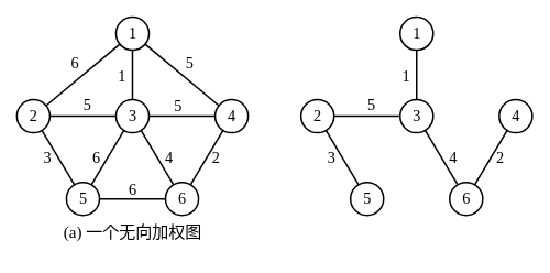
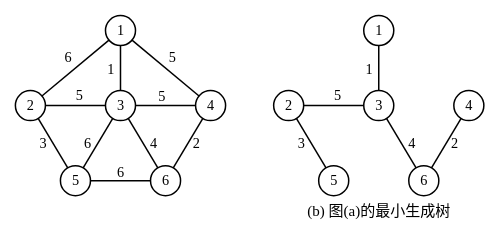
  <mxCell id="0" />
  <mxCell id="1" parent="0" />
  <mxCell id="2" value="" style="group" parent="1" vertex="1" connectable="0"><mxGeometry x="20" y="20" width="624" height="288" as="geometry" /></mxCell>
  <mxCell id="3" value="" style="group" parent="2" vertex="1" connectable="0"><mxGeometry width="280" height="288" as="geometry" /></mxCell>
  <mxCell id="4" value="" style="group;fontFamily=Times New Roman;" parent="3" vertex="1" connectable="0"><mxGeometry width="280" height="240" as="geometry" /></mxCell>
  <mxCell id="5" value="" style="ellipse;whiteSpace=wrap;html=1;aspect=fixed;strokeWidth=2;" parent="4" vertex="1"><mxGeometry x="120" y="100" width="40" height="40" as="geometry" /></mxCell>
  <mxCell id="6" value="" style="ellipse;whiteSpace=wrap;html=1;aspect=fixed;strokeWidth=2;" parent="4" vertex="1"><mxGeometry x="240" y="100" width="40" height="40" as="geometry" /></mxCell>
  <mxCell id="7" value="" style="ellipse;whiteSpace=wrap;html=1;aspect=fixed;strokeWidth=2;" parent="4" vertex="1"><mxGeometry x="120" width="40" height="40" as="geometry" /></mxCell>
  <mxCell id="8" value="" style="ellipse;whiteSpace=wrap;html=1;aspect=fixed;strokeWidth=2;" parent="4" vertex="1"><mxGeometry y="100" width="40" height="40" as="geometry" /></mxCell>
  <mxCell id="9" value="" style="ellipse;whiteSpace=wrap;html=1;aspect=fixed;strokeWidth=2;" parent="4" vertex="1"><mxGeometry x="60" y="200" width="40" height="40" as="geometry" /></mxCell>
  <mxCell id="10" value="" style="ellipse;whiteSpace=wrap;html=1;aspect=fixed;strokeWidth=2;" parent="4" vertex="1"><mxGeometry x="180" y="200" width="40" height="40" as="geometry" /></mxCell>
  <mxCell id="11" value="" style="endArrow=none;html=1;rounded=0;strokeWidth=2;" parent="4" source="8" target="5" edge="1"><mxGeometry width="50" height="50" relative="1" as="geometry"><mxPoint x="290" y="230" as="sourcePoint" /><mxPoint x="340" y="180" as="targetPoint" /></mxGeometry></mxCell>
  <mxCell id="12" value="" style="endArrow=none;html=1;rounded=0;strokeWidth=2;" parent="4" source="10" target="5" edge="1"><mxGeometry width="50" height="50" relative="1" as="geometry"><mxPoint x="290" y="230" as="sourcePoint" /><mxPoint x="340" y="180" as="targetPoint" /></mxGeometry></mxCell>
  <mxCell id="13" value="" style="endArrow=none;html=1;rounded=0;strokeWidth=2;" parent="4" source="5" target="6" edge="1"><mxGeometry width="50" height="50" relative="1" as="geometry"><mxPoint x="290" y="230" as="sourcePoint" /><mxPoint x="340" y="180" as="targetPoint" /></mxGeometry></mxCell>
  <mxCell id="14" value="" style="endArrow=none;html=1;rounded=0;strokeWidth=2;" parent="4" source="10" target="6" edge="1"><mxGeometry width="50" height="50" relative="1" as="geometry"><mxPoint x="290" y="230" as="sourcePoint" /><mxPoint x="340" y="180" as="targetPoint" /></mxGeometry></mxCell>
  <mxCell id="15" value="" style="endArrow=none;html=1;rounded=0;strokeWidth=2;" parent="4" source="9" target="10" edge="1"><mxGeometry width="50" height="50" relative="1" as="geometry"><mxPoint x="290" y="230" as="sourcePoint" /><mxPoint x="340" y="180" as="targetPoint" /></mxGeometry></mxCell>
  <mxCell id="16" value="" style="endArrow=none;html=1;rounded=0;strokeWidth=2;" parent="4" source="8" target="7" edge="1"><mxGeometry width="50" height="50" relative="1" as="geometry"><mxPoint x="290" y="230" as="sourcePoint" /><mxPoint x="340" y="180" as="targetPoint" /></mxGeometry></mxCell>
  <mxCell id="17" value="" style="endArrow=none;html=1;rounded=0;strokeWidth=2;" parent="4" source="9" target="8" edge="1"><mxGeometry width="50" height="50" relative="1" as="geometry"><mxPoint x="290" y="230" as="sourcePoint" /><mxPoint x="340" y="180" as="targetPoint" /></mxGeometry></mxCell>
  <mxCell id="18" value="" style="endArrow=none;html=1;rounded=0;strokeWidth=2;" parent="4" source="9" target="5" edge="1"><mxGeometry width="50" height="50" relative="1" as="geometry"><mxPoint x="290" y="230" as="sourcePoint" /><mxPoint x="340" y="180" as="targetPoint" /></mxGeometry></mxCell>
  <mxCell id="19" value="" style="endArrow=none;html=1;rounded=0;entryX=0.5;entryY=1;entryDx=0;entryDy=0;strokeWidth=2;" parent="4" source="5" target="7" edge="1"><mxGeometry width="50" height="50" relative="1" as="geometry"><mxPoint x="290" y="230" as="sourcePoint" /><mxPoint x="340" y="180" as="targetPoint" /></mxGeometry></mxCell>
  <mxCell id="20" value="" style="endArrow=none;html=1;rounded=0;strokeWidth=2;" parent="4" source="7" target="6" edge="1"><mxGeometry width="50" height="50" relative="1" as="geometry"><mxPoint x="290" y="230" as="sourcePoint" /><mxPoint x="340" y="180" as="targetPoint" /></mxGeometry></mxCell>
  <mxCell id="21" value="&lt;font style=&quot;font-size: 19px;&quot; face=&quot;Times New Roman&quot;&gt;2&lt;/font&gt;" style="text;html=1;align=center;verticalAlign=middle;resizable=0;points=[];autosize=1;strokeColor=none;fillColor=none;" parent="4" vertex="1"><mxGeometry x="5" y="100" width="30" height="40" as="geometry" /></mxCell>
  <mxCell id="22" value="&lt;font style=&quot;font-size: 19px;&quot; face=&quot;Times New Roman&quot;&gt;1&lt;/font&gt;" style="text;html=1;align=center;verticalAlign=middle;resizable=0;points=[];autosize=1;strokeColor=none;fillColor=none;" parent="4" vertex="1"><mxGeometry x="125" width="30" height="40" as="geometry" /></mxCell>
  <mxCell id="23" value="&lt;font style=&quot;font-size: 19px;&quot; face=&quot;Times New Roman&quot;&gt;3&lt;/font&gt;" style="text;html=1;align=center;verticalAlign=middle;resizable=0;points=[];autosize=1;strokeColor=none;fillColor=none;" parent="4" vertex="1"><mxGeometry x="125" y="100" width="30" height="40" as="geometry" /></mxCell>
  <mxCell id="24" value="&lt;font style=&quot;font-size: 19px;&quot; face=&quot;Times New Roman&quot;&gt;5&lt;/font&gt;" style="text;html=1;align=center;verticalAlign=middle;resizable=0;points=[];autosize=1;strokeColor=none;fillColor=none;" parent="4" vertex="1"><mxGeometry x="65" y="200" width="30" height="40" as="geometry" /></mxCell>
  <mxCell id="25" value="&lt;font style=&quot;font-size: 19px;&quot; face=&quot;Times New Roman&quot;&gt;4&lt;/font&gt;" style="text;html=1;align=center;verticalAlign=middle;resizable=0;points=[];autosize=1;strokeColor=none;fillColor=none;" parent="4" vertex="1"><mxGeometry x="245" y="100" width="30" height="40" as="geometry" /></mxCell>
  <mxCell id="26" value="&lt;font style=&quot;font-size: 19px;&quot; face=&quot;Times New Roman&quot;&gt;6&lt;/font&gt;" style="text;html=1;align=center;verticalAlign=middle;resizable=0;points=[];autosize=1;strokeColor=none;fillColor=none;" parent="4" vertex="1"><mxGeometry x="185" y="200" width="30" height="40" as="geometry" /></mxCell>
  <mxCell id="27" value="&lt;font style=&quot;font-size: 19px;&quot; face=&quot;Times New Roman&quot;&gt;6&lt;/font&gt;" style="text;html=1;align=center;verticalAlign=middle;resizable=0;points=[];autosize=1;strokeColor=none;fillColor=none;" parent="4" vertex="1"><mxGeometry x="55" y="36" width="30" height="40" as="geometry" /></mxCell>
  <mxCell id="28" value="&lt;font style=&quot;font-size: 19px;&quot; face=&quot;Times New Roman&quot;&gt;5&lt;/font&gt;" style="text;html=1;align=center;verticalAlign=middle;resizable=0;points=[];autosize=1;strokeColor=none;fillColor=none;" parent="4" vertex="1"><mxGeometry x="194" y="36" width="30" height="40" as="geometry" /></mxCell>
  <mxCell id="29" value="&lt;font style=&quot;font-size: 19px;&quot; face=&quot;Times New Roman&quot;&gt;1&lt;/font&gt;" style="text;html=1;align=center;verticalAlign=middle;resizable=0;points=[];autosize=1;strokeColor=none;fillColor=none;" parent="4" vertex="1"><mxGeometry x="112" y="52" width="30" height="40" as="geometry" /></mxCell>
  <mxCell id="30" value="&lt;font style=&quot;font-size: 19px;&quot; face=&quot;Times New Roman&quot;&gt;5&lt;/font&gt;" style="text;html=1;align=center;verticalAlign=middle;resizable=0;points=[];autosize=1;strokeColor=none;fillColor=none;" parent="4" vertex="1"><mxGeometry x="70" y="87" width="30" height="40" as="geometry" /></mxCell>
  <mxCell id="31" value="&lt;font style=&quot;font-size: 19px;&quot; face=&quot;Times New Roman&quot;&gt;5&lt;/font&gt;" style="text;html=1;align=center;verticalAlign=middle;resizable=0;points=[];autosize=1;strokeColor=none;fillColor=none;" parent="4" vertex="1"><mxGeometry x="180" y="88" width="30" height="40" as="geometry" /></mxCell>
  <mxCell id="32" value="&lt;font style=&quot;font-size: 19px;&quot; face=&quot;Times New Roman&quot;&gt;3&lt;/font&gt;" style="text;html=1;align=center;verticalAlign=middle;resizable=0;points=[];autosize=1;strokeColor=none;fillColor=none;" parent="4" vertex="1"><mxGeometry x="22" y="151" width="30" height="40" as="geometry" /></mxCell>
  <mxCell id="33" value="&lt;font style=&quot;font-size: 19px;&quot; face=&quot;Times New Roman&quot;&gt;6&lt;/font&gt;" style="text;html=1;align=center;verticalAlign=middle;resizable=0;points=[];autosize=1;strokeColor=none;fillColor=none;" parent="4" vertex="1"><mxGeometry x="81" y="151" width="30" height="40" as="geometry" /></mxCell>
  <mxCell id="34" value="&lt;font style=&quot;font-size: 19px;&quot; face=&quot;Times New Roman&quot;&gt;4&lt;/font&gt;" style="text;html=1;align=center;verticalAlign=middle;resizable=0;points=[];autosize=1;strokeColor=none;fillColor=none;" parent="4" vertex="1"><mxGeometry x="169" y="151" width="30" height="40" as="geometry" /></mxCell>
  <mxCell id="35" value="&lt;font style=&quot;font-size: 19px;&quot; face=&quot;Times New Roman&quot;&gt;2&lt;/font&gt;" style="text;html=1;align=center;verticalAlign=middle;resizable=0;points=[];autosize=1;strokeColor=none;fillColor=none;" parent="4" vertex="1"><mxGeometry x="226" y="151" width="30" height="40" as="geometry" /></mxCell>
  <mxCell id="36" value="&lt;font style=&quot;font-size: 19px;&quot; face=&quot;Times New Roman&quot;&gt;6&lt;/font&gt;" style="text;html=1;align=center;verticalAlign=middle;resizable=0;points=[];autosize=1;strokeColor=none;fillColor=none;" parent="4" vertex="1"><mxGeometry x="125" y="189" width="30" height="40" as="geometry" /></mxCell>
- <mxCell id="37" value="(a) &lt;font face=&quot;SimSun&quot;&gt;一个无向加权图&lt;/font&gt;" style="text;html=1;align=center;verticalAlign=middle;resizable=0;points=[];autosize=1;strokeColor=none;fillColor=none;labelPosition=center;verticalLabelPosition=middle;fontFamily=Times New Roman;fontSize=20;" parent="3" vertex="1"><mxGeometry x="45" y="240" width="190" height="40" as="geometry" /></mxCell>
  <mxCell id="38" value="" style="group" parent="2" vertex="1" connectable="0"><mxGeometry x="344" width="280" height="288" as="geometry" /></mxCell>
  <mxCell id="39" value="" style="group;fontFamily=Times New Roman;" parent="38" vertex="1" connectable="0"><mxGeometry width="280" height="240" as="geometry" /></mxCell>
  <mxCell id="40" value="" style="ellipse;whiteSpace=wrap;html=1;aspect=fixed;strokeWidth=2;" parent="39" vertex="1"><mxGeometry x="120" y="100" width="40" height="40" as="geometry" /></mxCell>
  <mxCell id="41" value="" style="ellipse;whiteSpace=wrap;html=1;aspect=fixed;strokeWidth=2;" parent="39" vertex="1"><mxGeometry x="240" y="100" width="40" height="40" as="geometry" /></mxCell>
  <mxCell id="42" value="" style="ellipse;whiteSpace=wrap;html=1;aspect=fixed;strokeWidth=2;" parent="39" vertex="1"><mxGeometry x="120" width="40" height="40" as="geometry" /></mxCell>
  <mxCell id="43" value="" style="ellipse;whiteSpace=wrap;html=1;aspect=fixed;strokeWidth=2;" parent="39" vertex="1"><mxGeometry y="100" width="40" height="40" as="geometry" /></mxCell>
  <mxCell id="44" value="" style="ellipse;whiteSpace=wrap;html=1;aspect=fixed;strokeWidth=2;" parent="39" vertex="1"><mxGeometry x="60" y="200" width="40" height="40" as="geometry" /></mxCell>
  <mxCell id="45" value="" style="ellipse;whiteSpace=wrap;html=1;aspect=fixed;strokeWidth=2;" parent="39" vertex="1"><mxGeometry x="180" y="200" width="40" height="40" as="geometry" /></mxCell>
  <mxCell id="46" value="" style="endArrow=none;html=1;rounded=0;strokeWidth=2;" parent="39" source="43" target="40" edge="1"><mxGeometry width="50" height="50" relative="1" as="geometry"><mxPoint x="290" y="230" as="sourcePoint" /><mxPoint x="340" y="180" as="targetPoint" /></mxGeometry></mxCell>
  <mxCell id="47" value="" style="endArrow=none;html=1;rounded=0;strokeWidth=2;" parent="39" source="45" target="40" edge="1"><mxGeometry width="50" height="50" relative="1" as="geometry"><mxPoint x="290" y="230" as="sourcePoint" /><mxPoint x="340" y="180" as="targetPoint" /></mxGeometry></mxCell>
  <mxCell id="48" value="" style="endArrow=none;html=1;rounded=0;strokeWidth=2;" parent="39" source="45" target="41" edge="1"><mxGeometry width="50" height="50" relative="1" as="geometry"><mxPoint x="290" y="230" as="sourcePoint" /><mxPoint x="340" y="180" as="targetPoint" /></mxGeometry></mxCell>
  <mxCell id="49" value="" style="endArrow=none;html=1;rounded=0;strokeWidth=2;" parent="39" source="44" target="43" edge="1"><mxGeometry width="50" height="50" relative="1" as="geometry"><mxPoint x="290" y="230" as="sourcePoint" /><mxPoint x="340" y="180" as="targetPoint" /></mxGeometry></mxCell>
  <mxCell id="50" value="" style="endArrow=none;html=1;rounded=0;entryX=0.5;entryY=1;entryDx=0;entryDy=0;strokeWidth=2;" parent="39" source="40" target="42" edge="1"><mxGeometry width="50" height="50" relative="1" as="geometry"><mxPoint x="290" y="230" as="sourcePoint" /><mxPoint x="340" y="180" as="targetPoint" /></mxGeometry></mxCell>
  <mxCell id="51" value="&lt;font style=&quot;font-size: 19px;&quot; face=&quot;Times New Roman&quot;&gt;2&lt;/font&gt;" style="text;html=1;align=center;verticalAlign=middle;resizable=0;points=[];autosize=1;strokeColor=none;fillColor=none;" parent="39" vertex="1"><mxGeometry x="5" y="100" width="30" height="40" as="geometry" /></mxCell>
  <mxCell id="52" value="&lt;font style=&quot;font-size: 19px;&quot; face=&quot;Times New Roman&quot;&gt;1&lt;/font&gt;" style="text;html=1;align=center;verticalAlign=middle;resizable=0;points=[];autosize=1;strokeColor=none;fillColor=none;" parent="39" vertex="1"><mxGeometry x="125" width="30" height="40" as="geometry" /></mxCell>
  <mxCell id="53" value="&lt;font style=&quot;font-size: 19px;&quot; face=&quot;Times New Roman&quot;&gt;3&lt;/font&gt;" style="text;html=1;align=center;verticalAlign=middle;resizable=0;points=[];autosize=1;strokeColor=none;fillColor=none;" parent="39" vertex="1"><mxGeometry x="125" y="100" width="30" height="40" as="geometry" /></mxCell>
  <mxCell id="54" value="&lt;font style=&quot;font-size: 19px;&quot; face=&quot;Times New Roman&quot;&gt;5&lt;/font&gt;" style="text;html=1;align=center;verticalAlign=middle;resizable=0;points=[];autosize=1;strokeColor=none;fillColor=none;" parent="39" vertex="1"><mxGeometry x="65" y="200" width="30" height="40" as="geometry" /></mxCell>
  <mxCell id="55" value="&lt;font style=&quot;font-size: 19px;&quot; face=&quot;Times New Roman&quot;&gt;4&lt;/font&gt;" style="text;html=1;align=center;verticalAlign=middle;resizable=0;points=[];autosize=1;strokeColor=none;fillColor=none;" parent="39" vertex="1"><mxGeometry x="245" y="100" width="30" height="40" as="geometry" /></mxCell>
  <mxCell id="56" value="&lt;font style=&quot;font-size: 19px;&quot; face=&quot;Times New Roman&quot;&gt;6&lt;/font&gt;" style="text;html=1;align=center;verticalAlign=middle;resizable=0;points=[];autosize=1;strokeColor=none;fillColor=none;" parent="39" vertex="1"><mxGeometry x="185" y="200" width="30" height="40" as="geometry" /></mxCell>
  <mxCell id="57" value="&lt;font style=&quot;font-size: 19px;&quot; face=&quot;Times New Roman&quot;&gt;1&lt;/font&gt;" style="text;html=1;align=center;verticalAlign=middle;resizable=0;points=[];autosize=1;strokeColor=none;fillColor=none;" parent="39" vertex="1"><mxGeometry x="112" y="52" width="30" height="40" as="geometry" /></mxCell>
  <mxCell id="58" value="&lt;font style=&quot;font-size: 19px;&quot; face=&quot;Times New Roman&quot;&gt;5&lt;/font&gt;" style="text;html=1;align=center;verticalAlign=middle;resizable=0;points=[];autosize=1;strokeColor=none;fillColor=none;" parent="39" vertex="1"><mxGeometry x="70" y="87" width="30" height="40" as="geometry" /></mxCell>
  <mxCell id="59" value="&lt;font style=&quot;font-size: 19px;&quot; face=&quot;Times New Roman&quot;&gt;3&lt;/font&gt;" style="text;html=1;align=center;verticalAlign=middle;resizable=0;points=[];autosize=1;strokeColor=none;fillColor=none;" parent="39" vertex="1"><mxGeometry x="22" y="151" width="30" height="40" as="geometry" /></mxCell>
  <mxCell id="60" value="&lt;font style=&quot;font-size: 19px;&quot; face=&quot;Times New Roman&quot;&gt;4&lt;/font&gt;" style="text;html=1;align=center;verticalAlign=middle;resizable=0;points=[];autosize=1;strokeColor=none;fillColor=none;" parent="39" vertex="1"><mxGeometry x="169" y="151" width="30" height="40" as="geometry" /></mxCell>
  <mxCell id="61" value="&lt;font style=&quot;font-size: 19px;&quot; face=&quot;Times New Roman&quot;&gt;2&lt;/font&gt;" style="text;html=1;align=center;verticalAlign=middle;resizable=0;points=[];autosize=1;strokeColor=none;fillColor=none;" parent="39" vertex="1"><mxGeometry x="226" y="151" width="30" height="40" as="geometry" /></mxCell>
+ <mxCell id="62" value="(b) &lt;font face=&quot;SimSun&quot;&gt;图&lt;/font&gt;(a)&lt;font face=&quot;SimSun&quot;&gt;的最小生成树&lt;/font&gt;" style="text;html=1;align=center;verticalAlign=middle;resizable=0;points=[];autosize=1;strokeColor=none;fillColor=none;labelPosition=center;verticalLabelPosition=middle;fontFamily=Times New Roman;fontSize=20;" parent="38" vertex="1"><mxGeometry x="35" y="240" width="210" height="40" as="geometry" /></mxCell>
